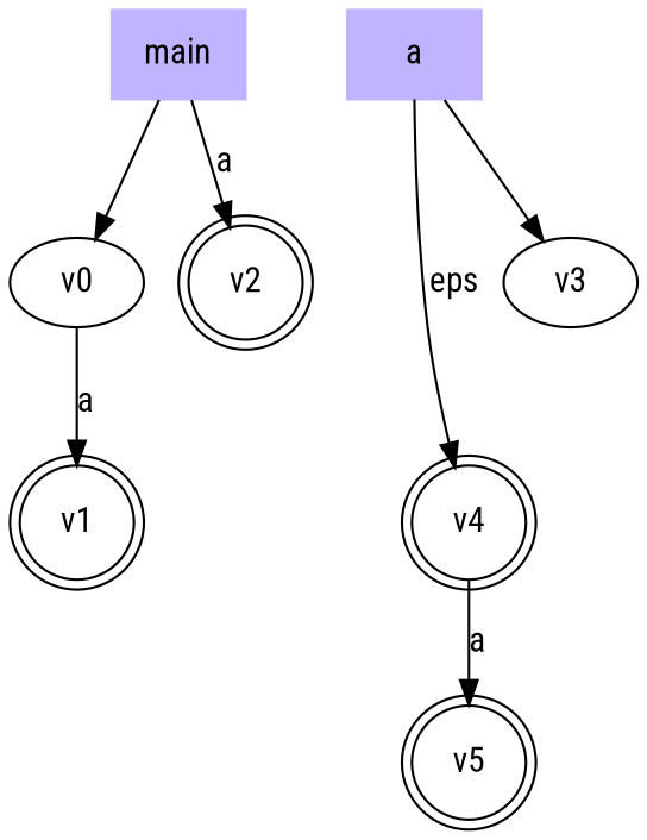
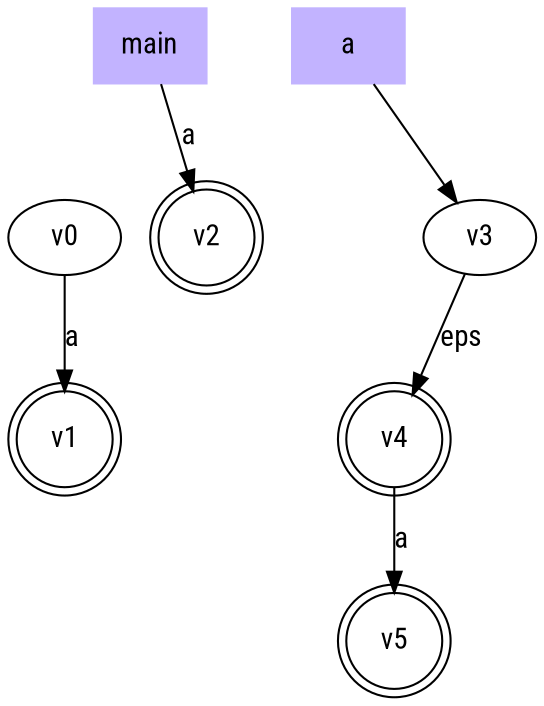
  digraph {
    fontname="Roboto Condensed"
    shape=circle
    node [fontname="Roboto Condensed" shape=doublecircle]
    edge [fontname="Roboto Condensed"]
    v0 [shape=""]
    v1
    v4
    v5
    v3 [shape=""]
    a [color=".7 .3 1.0" shape=box style=filled]
    main [color=".7 .3 1.0" shape=box style=filled]
    v2
    v0 -> v1 [label=a]
    v4 -> v5 [label=a]
-   a -> v4 [label=eps]
+   v3 -> v4 [label=eps]
    a -> v3
-   main -> v0
    main -> v2 [label=a]
  }
